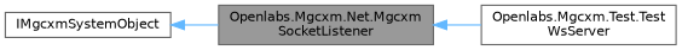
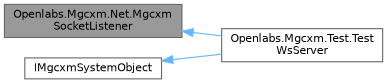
  digraph {
    rankdir=LR
    node [color=gray40 fillcolor=white fontname=Helvetica fontsize=10 shape=box style=filled]
    edge [color=steelblue1 dir=back fontname=Helvetica fontsize=10 labelfontname=Helvetica labelfontsize=10 style=solid]
    n1 [fillcolor=grey60 fontcolor=black height=0.2 label="Openlabs.Mgcxm.Net.Mgcxm\lSocketListener" width=0.4]
    n2 [height=0.2 label="Openlabs.Mgcxm.Test.Test\lWsServer" width=0.4]
    n3 [height=0.2 label=IMgcxmSystemObject width=0.4]
    n1 -> n2
-   n3 -> n1
+   n3 -> n2
  }
